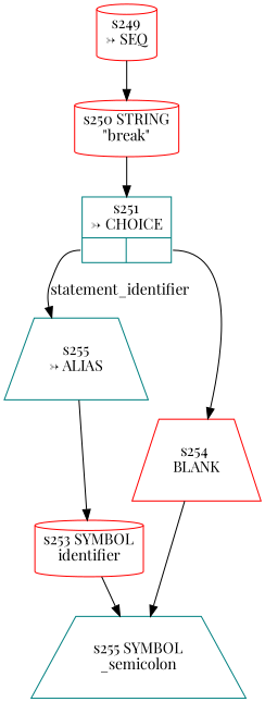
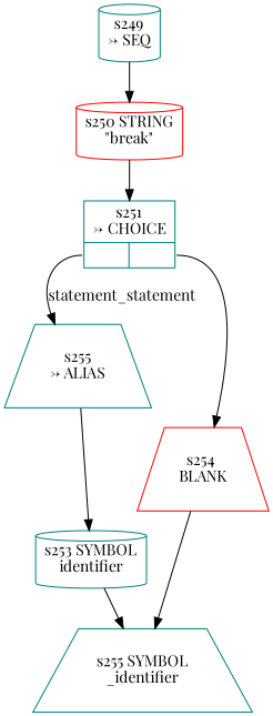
  digraph {
    fontname="Playfair Display"
    rankdir=TB
    node [color=teal fontname="Playfair Display" shape=cylinder]
    edge [fontname="Playfair Display"]
-   n1 [color=red fixedsize=false label="s249\n&rarr; SEQ" peripheries=1]
+   n1 [fixedsize=false label="s249\n&rarr; SEQ" peripheries=1]
    n2 [color=red label="s250 STRING\n\"break\""]
    n3 [fixedsize=false label="{s251\n&rarr; CHOICE|{<p0>|<p1>}}" peripheries=1 shape=record]
    n4 [fixedsize=false label="s255\n&rarr; ALIAS" peripheries=1 shape=trapezium]
    n5 [color=red label="s254 \nBLANK" shape=trapezium]
-   n6 [color=red label="s253 SYMBOL\nidentifier"]
-   n7 [label="s255 SYMBOL\n_semicolon" shape=trapezium]
+   n6 [label="s253 SYMBOL\nidentifier"]
+   n7 [label="s255 SYMBOL\n_identifier" shape=trapezium]
    n1 -> n2
    n2 -> n3
-   n3 -> n4 [label=statement_identifier tailport=p0]
+   n3 -> n4 [label=statement_statement tailport=p0]
    n3 -> n5 [tailport=p1]
    n4 -> n6
    n5 -> n7
    n6 -> n7
  }
